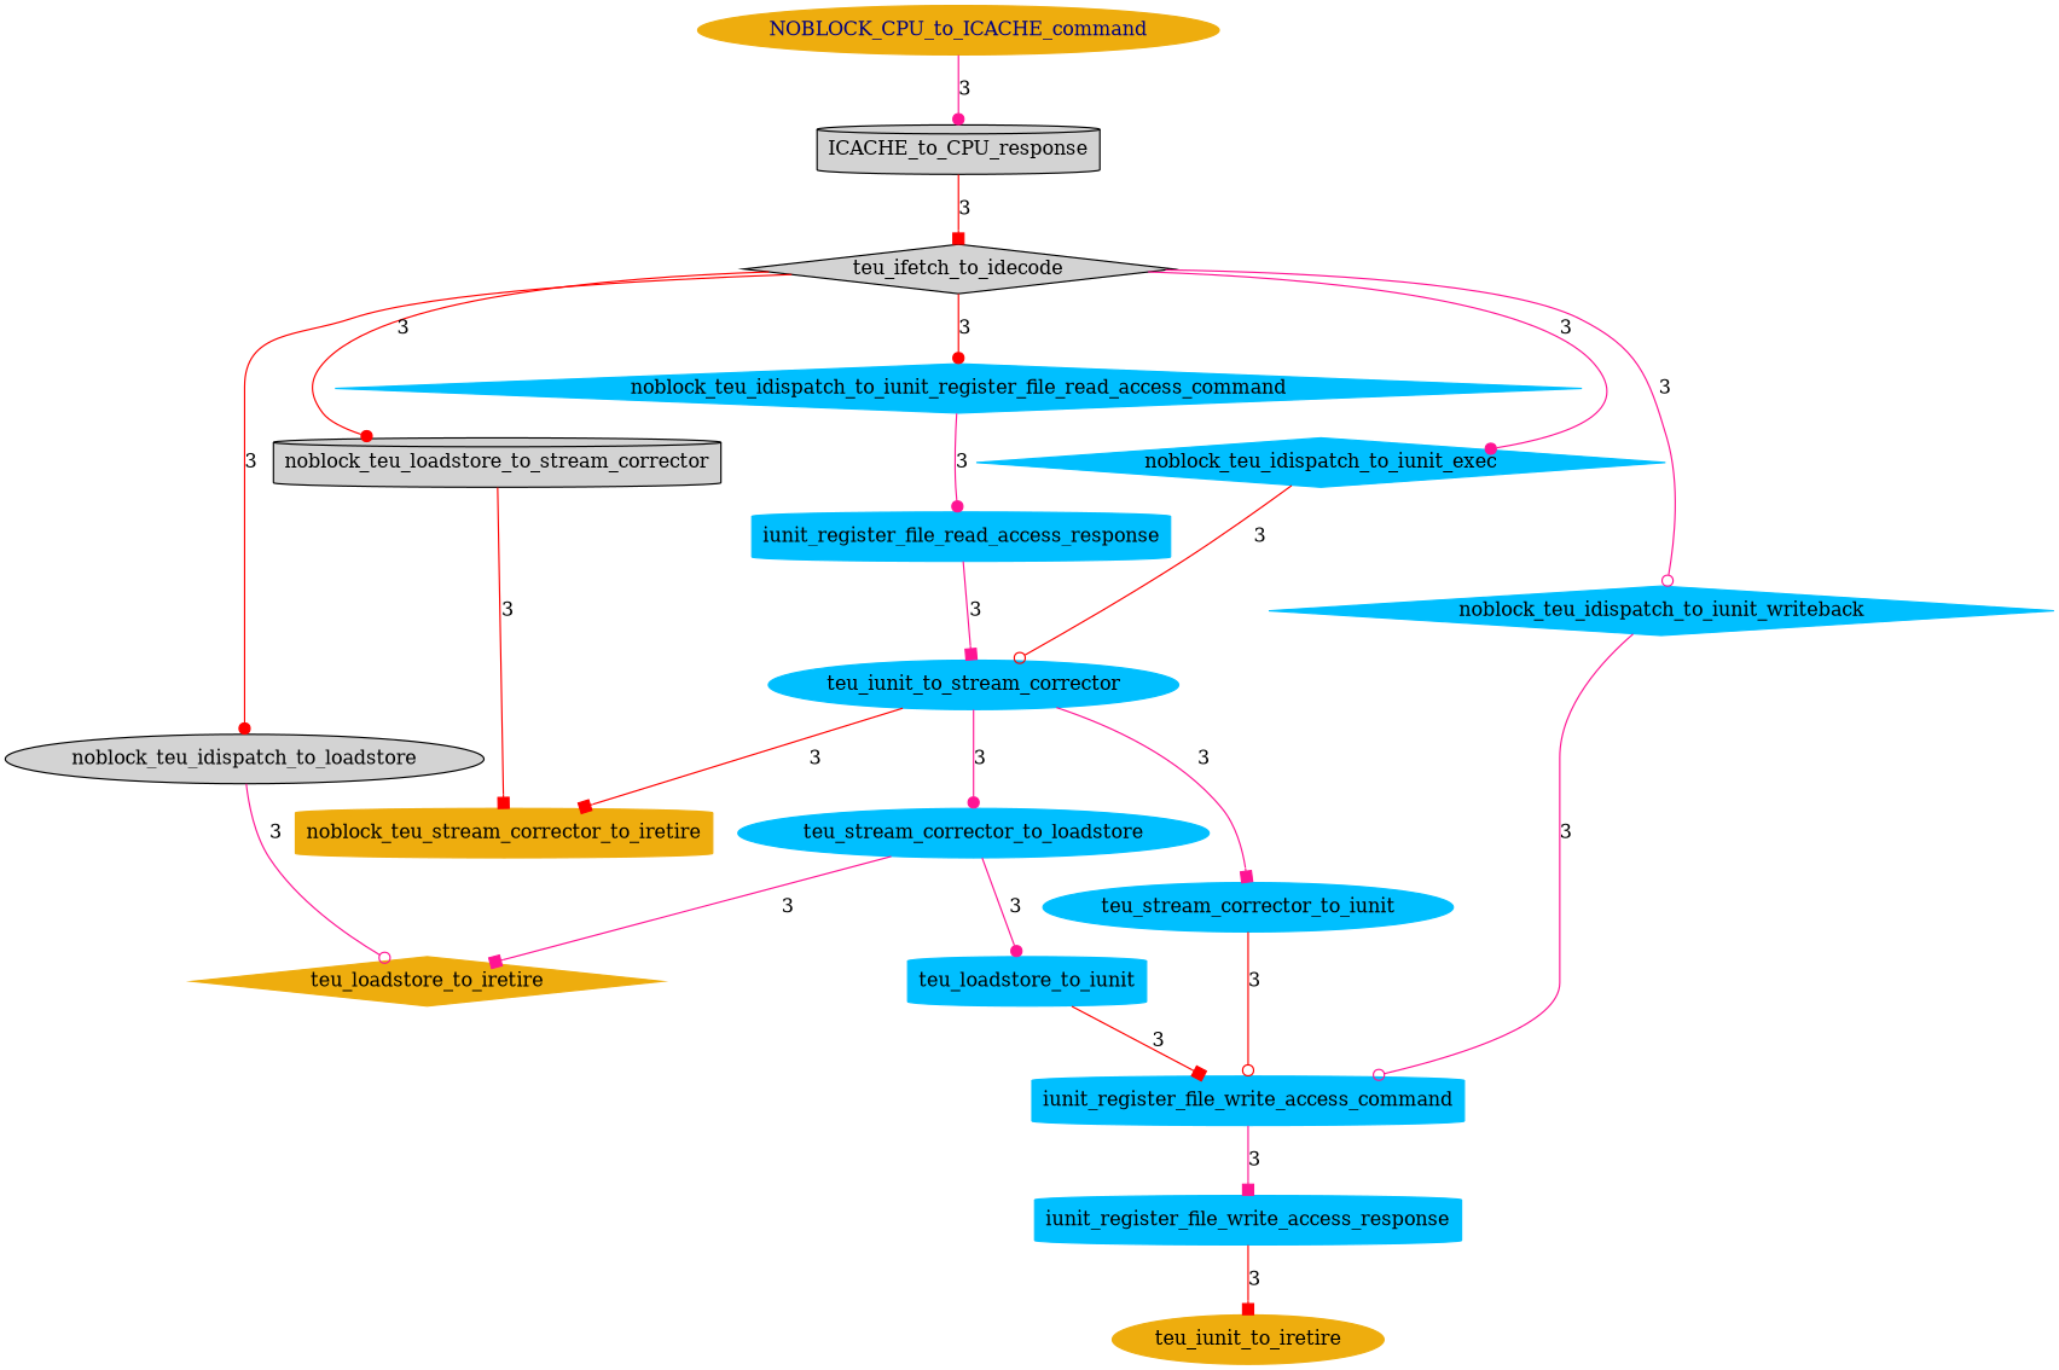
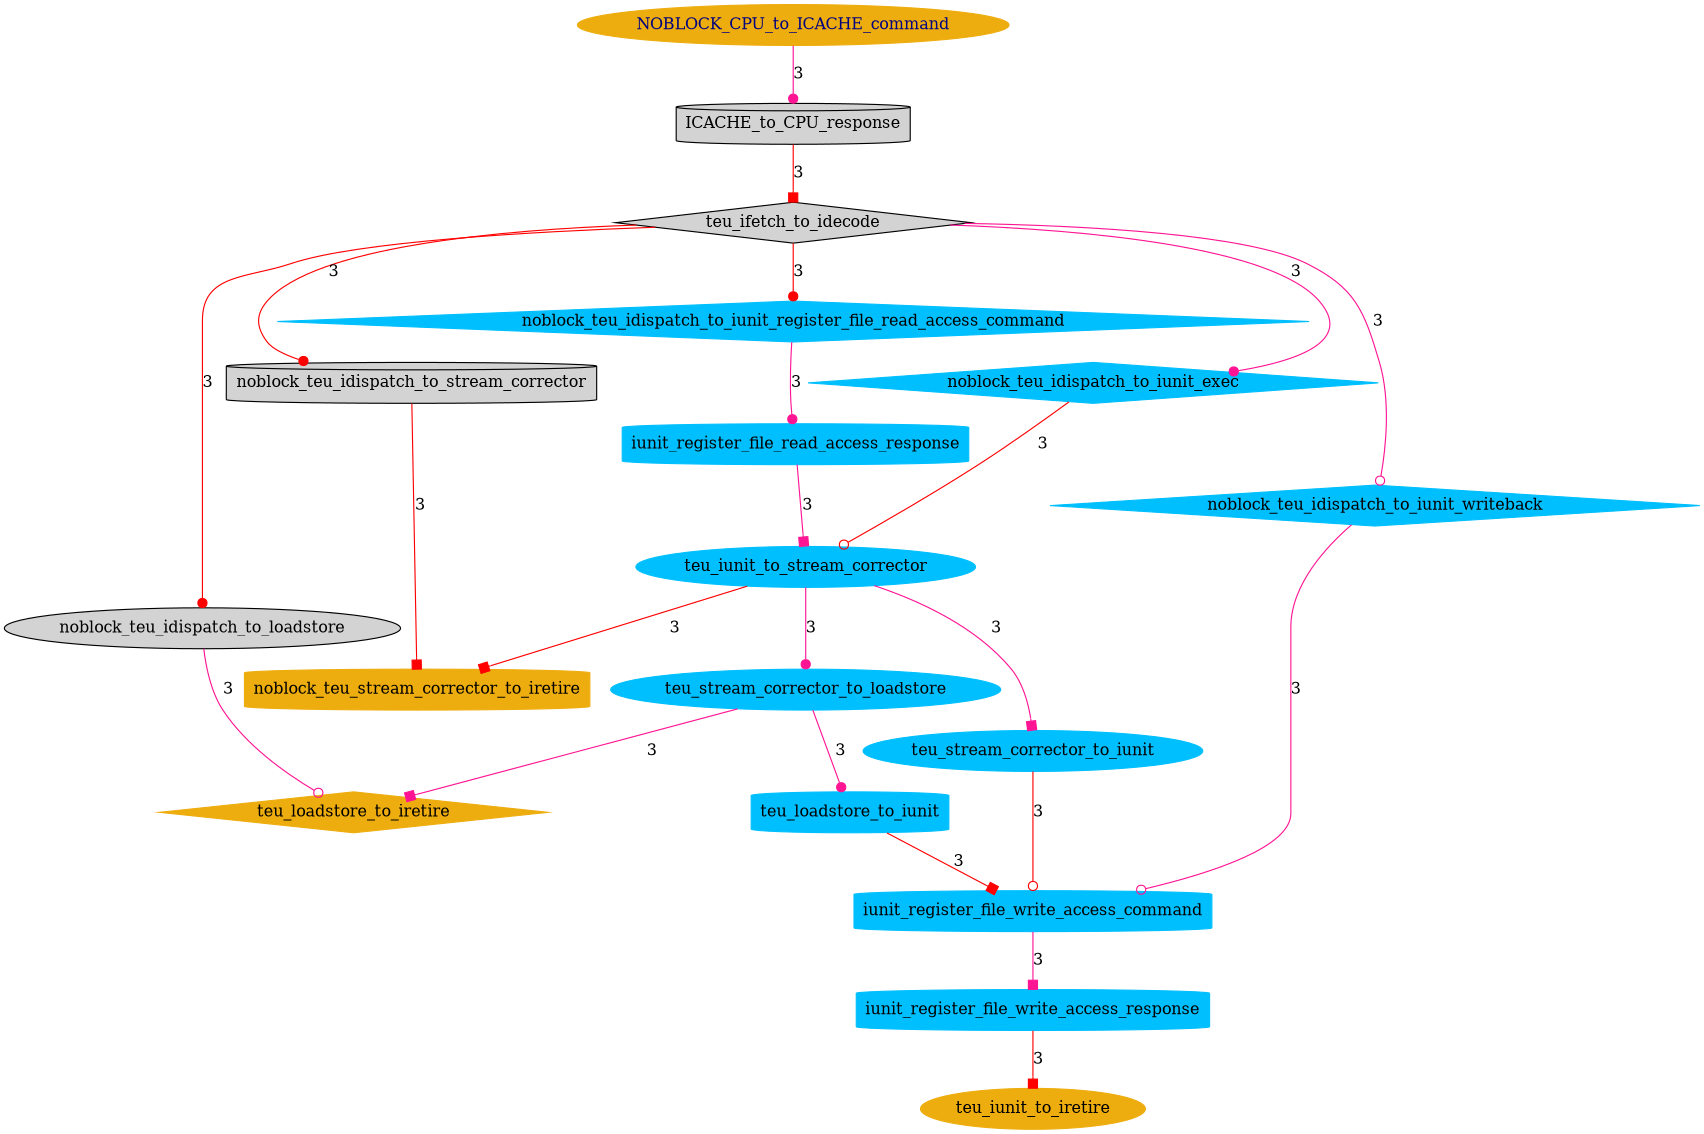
  digraph {
    node [color=deepskyblue fill=white fontcolor=black shape=cylinder style=filled]
    edge [arrowhead=box color=deeppink]
    n1 [color=darkgoldenrod2 fill=cornflowerblue fontcolor=navy label=NOBLOCK_CPU_to_ICACHE_command shape=ellipse]
    ICACHE_to_CPU_response [fill=cornflowerblue color=""]
    teu_ifetch_to_idecode [fill=cornflowerblue shape=diamond color=""]
-   noblock_teu_idispatch_to_stream_corrector [fill=cornflowerblue label=noblock_teu_loadstore_to_stream_corrector color=""]
+   noblock_teu_idispatch_to_stream_corrector [fill=cornflowerblue color=""]
    noblock_teu_idispatch_to_loadstore [fill=cornflowerblue shape=ellipse color=""]
    noblock_teu_idispatch_to_iunit_exec [shape=diamond]
    noblock_teu_idispatch_to_iunit_writeback [shape=diamond]
    noblock_teu_idispatch_to_iunit_register_file_read_access_command [shape=diamond]
    noblock_teu_stream_corrector_to_iretire [color=darkgoldenrod2]
    teu_loadstore_to_iretire [color=darkgoldenrod2 shape=diamond]
    teu_iunit_to_stream_corrector [shape=ellipse]
    iunit_register_file_write_access_command
    iunit_register_file_read_access_response
    teu_stream_corrector_to_iunit [shape=ellipse]
    teu_stream_corrector_to_loadstore [shape=ellipse]
    iunit_register_file_write_access_response
    teu_loadstore_to_iunit
    teu_iunit_to_iretire [color=darkgoldenrod2 shape=ellipse]
    n1 -> ICACHE_to_CPU_response [arrowhead=dot label=3]
    ICACHE_to_CPU_response -> teu_ifetch_to_idecode [color=red label=3]
    teu_ifetch_to_idecode -> noblock_teu_idispatch_to_stream_corrector [arrowhead=dot color=red label=3]
    teu_ifetch_to_idecode -> noblock_teu_idispatch_to_loadstore [arrowhead=dot color=red label=3]
    teu_ifetch_to_idecode -> noblock_teu_idispatch_to_iunit_exec [arrowhead=dot label=3]
    teu_ifetch_to_idecode -> noblock_teu_idispatch_to_iunit_writeback [arrowhead=odot label=3]
    teu_ifetch_to_idecode -> noblock_teu_idispatch_to_iunit_register_file_read_access_command [arrowhead=dot color=red label=3]
    noblock_teu_idispatch_to_stream_corrector -> noblock_teu_stream_corrector_to_iretire [color=red label=3]
    noblock_teu_idispatch_to_loadstore -> teu_loadstore_to_iretire [arrowhead=odot label=3]
    noblock_teu_idispatch_to_iunit_exec -> teu_iunit_to_stream_corrector [arrowhead=odot color=red label=3]
    noblock_teu_idispatch_to_iunit_writeback -> iunit_register_file_write_access_command [arrowhead=odot label=3]
    noblock_teu_idispatch_to_iunit_register_file_read_access_command -> iunit_register_file_read_access_response [arrowhead=dot label=3]
    teu_iunit_to_stream_corrector -> noblock_teu_stream_corrector_to_iretire [color=red label=3]
    teu_iunit_to_stream_corrector -> teu_stream_corrector_to_iunit [label=3]
    teu_iunit_to_stream_corrector -> teu_stream_corrector_to_loadstore [arrowhead=dot label=3]
    iunit_register_file_write_access_command -> iunit_register_file_write_access_response [label=3]
    iunit_register_file_read_access_response -> teu_iunit_to_stream_corrector [label=3]
    teu_stream_corrector_to_iunit -> iunit_register_file_write_access_command [arrowhead=odot color=red label=3]
    teu_stream_corrector_to_loadstore -> teu_loadstore_to_iretire [label=3]
    teu_stream_corrector_to_loadstore -> teu_loadstore_to_iunit [arrowhead=dot label=3]
    iunit_register_file_write_access_response -> teu_iunit_to_iretire [color=red label=3]
    teu_loadstore_to_iunit -> iunit_register_file_write_access_command [color=red label=3]
  }
